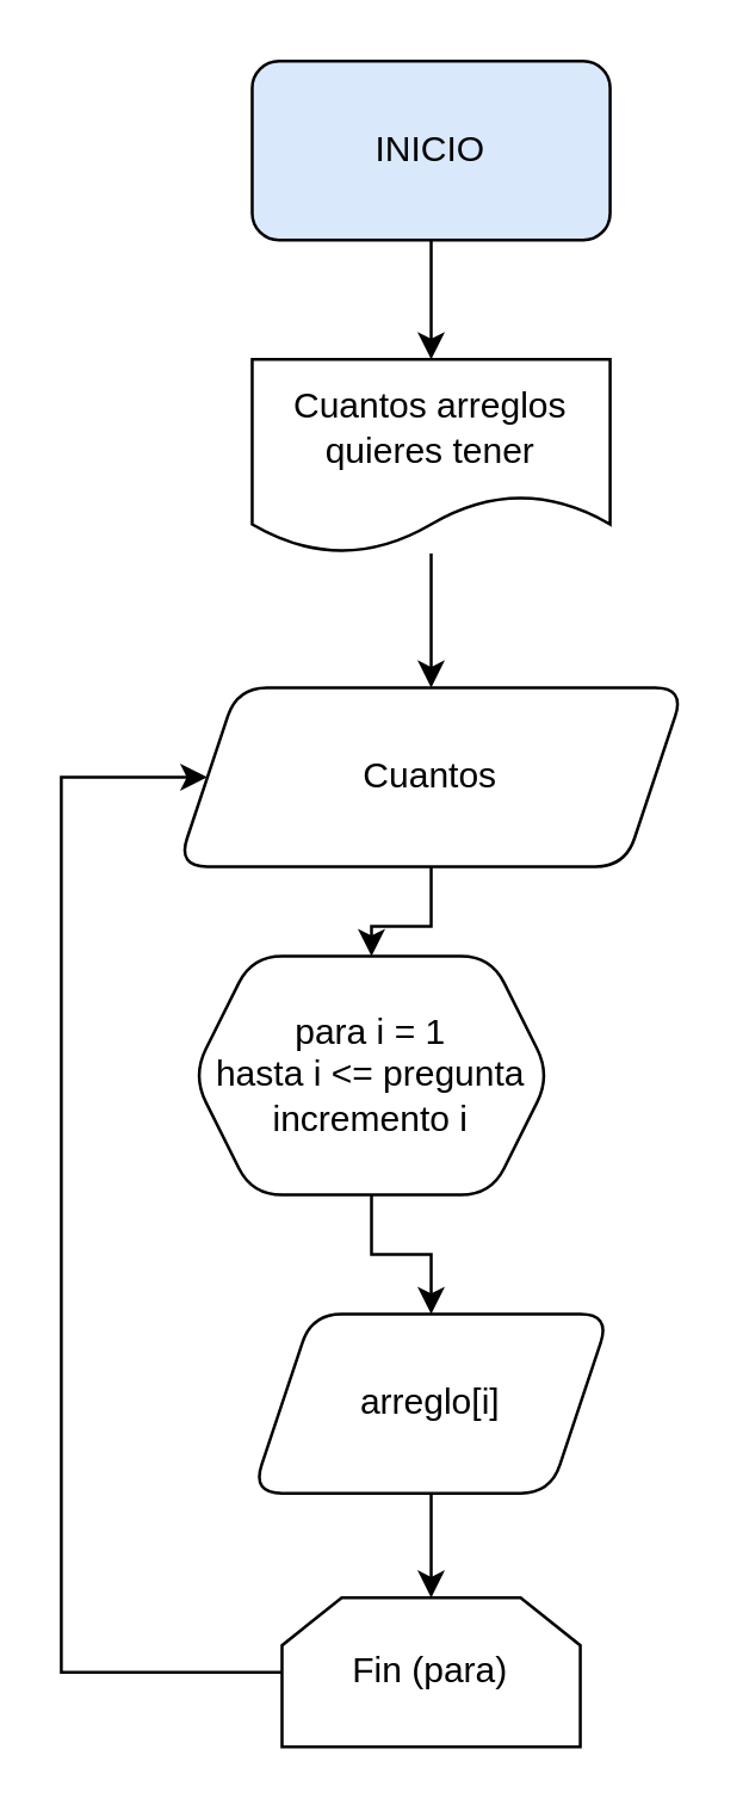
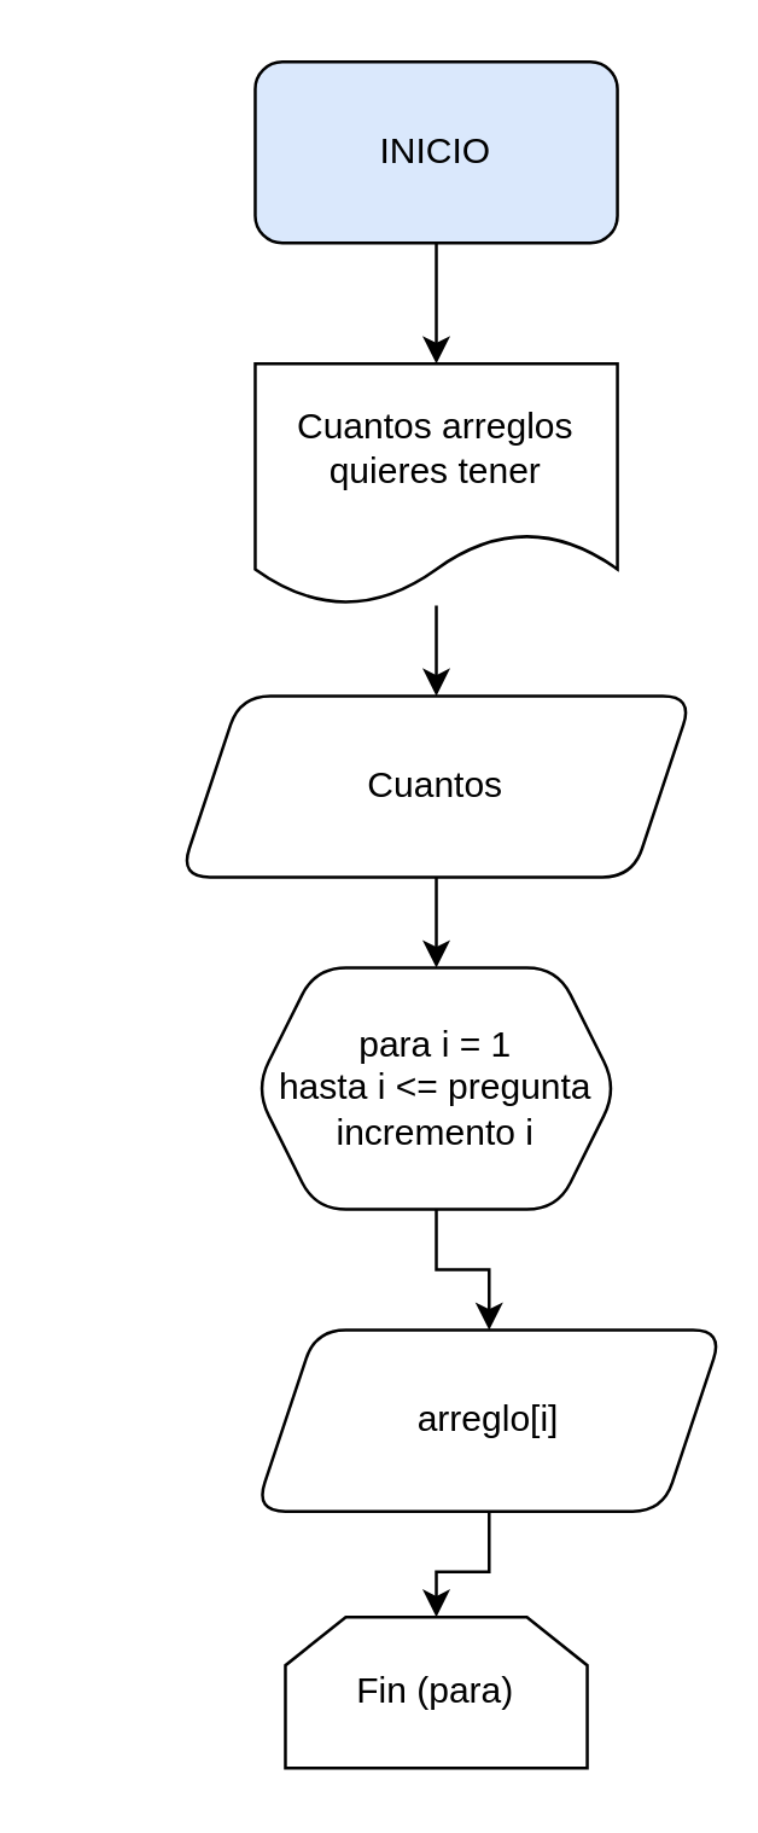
  <mxCell id="0" />
  <mxCell id="1" parent="0" />
  <mxCell id="2" value="" style="edgeStyle=orthogonalEdgeStyle;rounded=0;orthogonalLoop=1;jettySize=auto;html=1;" edge="1" parent="1" source="3" target="9"><mxGeometry relative="1" as="geometry" /></mxCell>
  <mxCell id="3" value="INICIO" style="rounded=1;whiteSpace=wrap;html=1;fillColor=#dae8fc;" vertex="1" parent="1"><mxGeometry x="84" y="20" width="120" height="60" as="geometry" /></mxCell>
  <mxCell id="4" value="" style="edgeStyle=orthogonalEdgeStyle;rounded=0;orthogonalLoop=1;jettySize=auto;html=1;" edge="1" parent="1" source="5" target="7"><mxGeometry relative="1" as="geometry" /></mxCell>
  <mxCell id="5" value="Cuantos" style="shape=parallelogram;perimeter=parallelogramPerimeter;whiteSpace=wrap;html=1;fixedSize=1;rounded=1;" vertex="1" parent="1"><mxGeometry x="59" y="230" width="170" height="60" as="geometry" /></mxCell>
  <mxCell id="6" value="" style="edgeStyle=orthogonalEdgeStyle;rounded=0;orthogonalLoop=1;jettySize=auto;html=1;" edge="1" parent="1" source="7" target="11"><mxGeometry relative="1" as="geometry" /></mxCell>
- <mxCell id="7" value="para i = 1&lt;br&gt;hasta i &amp;lt;= pregunta&lt;br&gt;incremento i" style="shape=hexagon;perimeter=hexagonPerimeter2;whiteSpace=wrap;html=1;fixedSize=1;rounded=1;" vertex="1" parent="1"><mxGeometry x="64" y="320" width="120" height="80" as="geometry" /></mxCell>
+ <mxCell id="7" value="para i = 1&lt;br&gt;hasta i &amp;lt;= pregunta&lt;br&gt;incremento i" style="shape=hexagon;perimeter=hexagonPerimeter2;whiteSpace=wrap;html=1;fixedSize=1;rounded=1;" vertex="1" parent="1"><mxGeometry x="84" y="320" width="120" height="80" as="geometry" /></mxCell>
  <mxCell id="8" value="" style="edgeStyle=orthogonalEdgeStyle;rounded=0;orthogonalLoop=1;jettySize=auto;html=1;" edge="1" parent="1" source="9" target="5"><mxGeometry relative="1" as="geometry" /></mxCell>
- <mxCell id="9" value="Cuantos arreglos quieres tener" style="shape=document;whiteSpace=wrap;html=1;boundedLbl=1;" vertex="1" parent="1"><mxGeometry x="84" y="120" width="120" height="65" as="geometry" /></mxCell>
+ <mxCell id="9" value="Cuantos arreglos quieres tener" style="shape=document;whiteSpace=wrap;html=1;boundedLbl=1;" vertex="1" parent="1"><mxGeometry x="84" y="120" width="120" height="80" as="geometry" /></mxCell>
  <mxCell id="10" value="" style="edgeStyle=orthogonalEdgeStyle;rounded=0;orthogonalLoop=1;jettySize=auto;html=1;" edge="1" parent="1" source="11" target="13"><mxGeometry relative="1" as="geometry" /></mxCell>
- <mxCell id="11" value="arreglo[i]" style="shape=parallelogram;perimeter=parallelogramPerimeter;whiteSpace=wrap;html=1;fixedSize=1;rounded=1;" vertex="1" parent="1"><mxGeometry x="84" y="440" width="120" height="60" as="geometry" /></mxCell>
- <mxCell id="12" style="edgeStyle=orthogonalEdgeStyle;rounded=0;orthogonalLoop=1;jettySize=auto;html=1;exitX=0;exitY=0.5;exitDx=0;exitDy=0;entryX=0;entryY=0.5;entryDx=0;entryDy=0;" edge="1" parent="1" source="13" target="5"><mxGeometry relative="1" as="geometry"><Array as="points"><mxPoint x="20" y="560" /><mxPoint x="20" y="260" /></Array></mxGeometry></mxCell>
+ <mxCell id="11" value="arreglo[i]" style="shape=parallelogram;perimeter=parallelogramPerimeter;whiteSpace=wrap;html=1;fixedSize=1;rounded=1;" vertex="1" parent="1"><mxGeometry x="84" y="440" width="155" height="60" as="geometry" /></mxCell>
  <mxCell id="13" value="Fin (para)" style="shape=loopLimit;whiteSpace=wrap;html=1;" vertex="1" parent="1"><mxGeometry x="94" y="535" width="100" height="50" as="geometry" /></mxCell>
